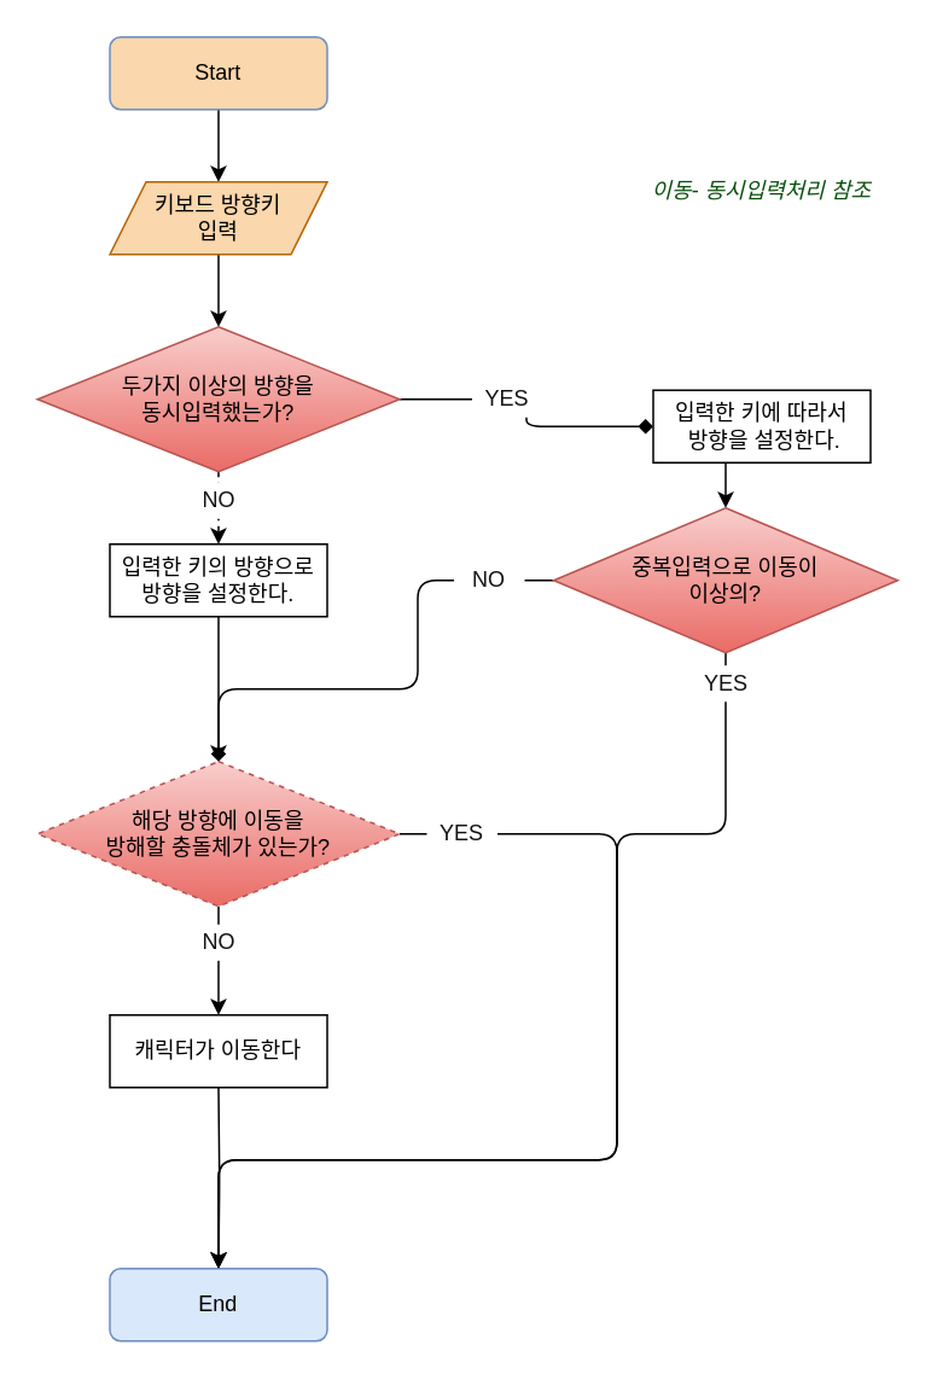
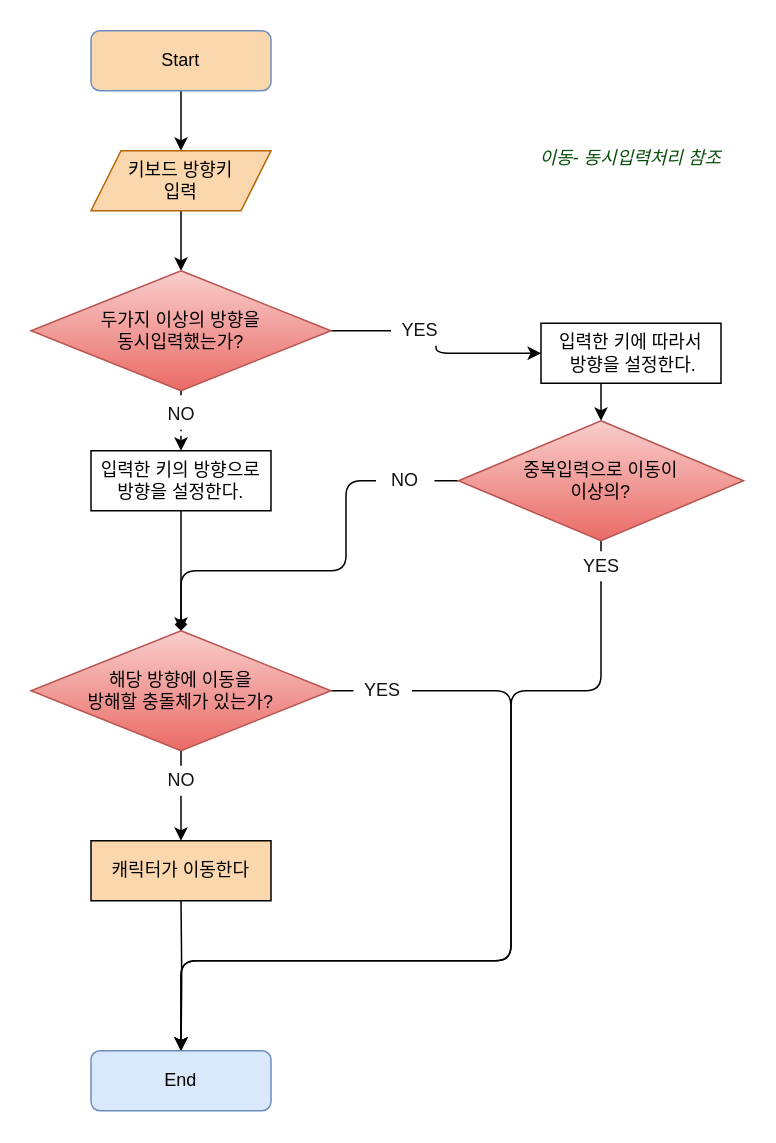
  <mxCell id="0" />
  <mxCell id="1" parent="0" />
  <mxCell id="2" style="edgeStyle=orthogonalEdgeStyle;rounded=1;sketch=0;jumpStyle=none;orthogonalLoop=1;jettySize=auto;html=1;exitX=1;exitY=0.5;exitDx=0;exitDy=0;shadow=0;strokeColor=#000000;fontColor=#121212;" parent="1" source="16" edge="1"><mxGeometry relative="1" as="geometry"><mxPoint x="120" y="700" as="targetPoint" /><Array as="points"><mxPoint x="340" y="460" /><mxPoint x="340" y="640" /><mxPoint x="120" y="640" /></Array></mxGeometry></mxCell>
- <mxCell id="3" style="edgeStyle=orthogonalEdgeStyle;rounded=1;sketch=0;jumpStyle=none;orthogonalLoop=1;jettySize=auto;html=1;exitX=1;exitY=0.5;exitDx=0;exitDy=0;shadow=0;fontColor=#121212;endArrow=diamond;" parent="1" source="9" target="11" edge="1"><mxGeometry relative="1" as="geometry" /></mxCell>
+ <mxCell id="3" style="edgeStyle=orthogonalEdgeStyle;rounded=1;sketch=0;jumpStyle=none;orthogonalLoop=1;jettySize=auto;html=1;exitX=1;exitY=0.5;exitDx=0;exitDy=0;shadow=0;fontColor=#121212;" parent="1" source="9" target="11" edge="1"><mxGeometry relative="1" as="geometry" /></mxCell>
  <mxCell id="4" style="edgeStyle=orthogonalEdgeStyle;rounded=0;orthogonalLoop=1;jettySize=auto;html=1;exitX=0.5;exitY=1;exitDx=0;exitDy=0;entryX=0.5;entryY=0;entryDx=0;entryDy=0;" parent="1" source="5" edge="1"><mxGeometry relative="1" as="geometry"><mxPoint x="120" y="100" as="targetPoint" /></mxGeometry></mxCell>
  <mxCell id="5" value="Start" style="rounded=1;whiteSpace=wrap;html=1;fillColor=#fad7ac;strokeColor=#6c8ebf;" parent="1" vertex="1"><mxGeometry x="60" y="20" width="120" height="40" as="geometry" /></mxCell>
  <mxCell id="6" style="edgeStyle=orthogonalEdgeStyle;rounded=0;orthogonalLoop=1;jettySize=auto;html=1;exitX=0.5;exitY=1;exitDx=0;exitDy=0;entryX=0.5;entryY=0;entryDx=0;entryDy=0;" parent="1" source="7" edge="1"><mxGeometry relative="1" as="geometry"><mxPoint x="120" y="180" as="targetPoint" /></mxGeometry></mxCell>
  <mxCell id="7" value="키보드 방향키&lt;br&gt;입력" style="shape=parallelogram;perimeter=parallelogramPerimeter;whiteSpace=wrap;html=1;fixedSize=1;fillColor=#fad7ac;strokeColor=#b46504;" parent="1" vertex="1"><mxGeometry x="60" y="100" width="120" height="40" as="geometry" /></mxCell>
  <mxCell id="8" style="edgeStyle=orthogonalEdgeStyle;rounded=0;orthogonalLoop=1;jettySize=auto;html=1;exitX=0.5;exitY=1;exitDx=0;exitDy=0;dashed=1;" parent="1" source="9" target="13" edge="1"><mxGeometry relative="1" as="geometry" /></mxCell>
  <mxCell id="9" value="두가지 이상의 방향을&lt;br&gt;동시입력했는가?" style="rhombus;whiteSpace=wrap;html=1;fillColor=#f8cecc;strokeColor=#b85450;gradientColor=#ea6b66;" parent="1" vertex="1"><mxGeometry x="20" y="180" width="200" height="80" as="geometry" /></mxCell>
  <mxCell id="10" style="edgeStyle=orthogonalEdgeStyle;rounded=0;orthogonalLoop=1;jettySize=auto;html=1;exitX=0.5;exitY=1;exitDx=0;exitDy=0;entryX=0.5;entryY=0;entryDx=0;entryDy=0;fontColor=#074F0C;" parent="1" source="11" target="19" edge="1"><mxGeometry relative="1" as="geometry" /></mxCell>
  <mxCell id="11" value="입력한 키에 따라서&lt;br&gt;&amp;nbsp;방향을 설정한다." style="rounded=0;whiteSpace=wrap;html=1;" parent="1" vertex="1"><mxGeometry x="360" y="215" width="120" height="40" as="geometry" /></mxCell>
  <mxCell id="12" style="edgeStyle=orthogonalEdgeStyle;rounded=0;orthogonalLoop=1;jettySize=auto;html=1;exitX=0.5;exitY=1;exitDx=0;exitDy=0;entryX=0.5;entryY=0;entryDx=0;entryDy=0;fontColor=#074F0C;endArrow=diamond;" parent="1" source="13" target="16" edge="1"><mxGeometry relative="1" as="geometry" /></mxCell>
  <mxCell id="13" value="입력한 키의 방향으로&lt;br&gt;방향을 설정한다." style="rounded=0;whiteSpace=wrap;html=1;" parent="1" vertex="1"><mxGeometry x="60" y="300" width="120" height="40" as="geometry" /></mxCell>
  <mxCell id="14" value="이동- 동시입력처리 참조" style="text;html=1;strokeColor=none;fillColor=none;align=center;verticalAlign=middle;whiteSpace=wrap;rounded=0;fontStyle=2;fontColor=#074F0C;" parent="1" vertex="1"><mxGeometry x="350" y="95" width="140" height="20" as="geometry" /></mxCell>
  <mxCell id="15" style="edgeStyle=orthogonalEdgeStyle;rounded=1;sketch=0;jumpStyle=none;orthogonalLoop=1;jettySize=auto;html=1;exitX=0.5;exitY=1;exitDx=0;exitDy=0;shadow=0;fontColor=#121212;" parent="1" source="16" edge="1"><mxGeometry relative="1" as="geometry"><mxPoint x="120" y="560" as="targetPoint" /></mxGeometry></mxCell>
- <mxCell id="16" value="&lt;font color=&quot;#000000&quot;&gt;해당 방향에 이동을&lt;br&gt;방해할 충돌체가 있는가?&lt;/font&gt;" style="rhombus;whiteSpace=wrap;html=1;gradientColor=#ea6b66;fillColor=#f8cecc;strokeColor=#b85450;dashed=1;" parent="1" vertex="1"><mxGeometry x="20" y="420" width="200" height="80" as="geometry" /></mxCell>
+ <mxCell id="16" value="&lt;font color=&quot;#000000&quot;&gt;해당 방향에 이동을&lt;br&gt;방해할 충돌체가 있는가?&lt;/font&gt;" style="rhombus;whiteSpace=wrap;html=1;gradientColor=#ea6b66;fillColor=#f8cecc;strokeColor=#b85450;" parent="1" vertex="1"><mxGeometry x="20" y="420" width="200" height="80" as="geometry" /></mxCell>
  <mxCell id="17" style="edgeStyle=orthogonalEdgeStyle;orthogonalLoop=1;jettySize=auto;html=1;entryX=0.5;entryY=0;entryDx=0;entryDy=0;fontColor=#074F0C;sketch=0;shadow=0;jumpStyle=none;rounded=1;exitX=0;exitY=0.5;exitDx=0;exitDy=0;" parent="1" source="19" target="16" edge="1"><mxGeometry relative="1" as="geometry"><Array as="points"><mxPoint x="230" y="320" /><mxPoint x="230" y="380" /><mxPoint x="120" y="380" /></Array></mxGeometry></mxCell>
  <mxCell id="18" style="edgeStyle=orthogonalEdgeStyle;rounded=1;orthogonalLoop=1;jettySize=auto;html=1;exitX=0.5;exitY=1;exitDx=0;exitDy=0;entryX=0.5;entryY=0;entryDx=0;entryDy=0;" edge="1" parent="1" source="19" target="20"><mxGeometry relative="1" as="geometry"><Array as="points"><mxPoint x="400" y="460" /><mxPoint x="340" y="460" /><mxPoint x="340" y="640" /><mxPoint x="120" y="640" /></Array></mxGeometry></mxCell>
  <mxCell id="19" value="중복입력으로 이동이&lt;br&gt;이상의?" style="rhombus;whiteSpace=wrap;html=1;gradientColor=#ea6b66;fillColor=#f8cecc;strokeColor=#b85450;" parent="1" vertex="1"><mxGeometry x="305" y="280" width="190" height="80" as="geometry" /></mxCell>
  <mxCell id="20" value="End" style="rounded=1;whiteSpace=wrap;html=1;fillColor=#dae8fc;strokeColor=#6c8ebf;" parent="1" vertex="1"><mxGeometry x="60" y="700" width="120" height="40" as="geometry" /></mxCell>
  <mxCell id="21" value="YES" style="text;html=1;strokeColor=none;align=center;verticalAlign=middle;whiteSpace=wrap;rounded=0;fontColor=#121212;fillColor=#ffffff;" parent="1" vertex="1"><mxGeometry x="260" y="210" width="39" height="20" as="geometry" /></mxCell>
  <mxCell id="22" value="NO" style="text;html=1;strokeColor=none;align=center;verticalAlign=middle;whiteSpace=wrap;rounded=0;fontColor=#121212;fillColor=#ffffff;" parent="1" vertex="1"><mxGeometry x="100.5" y="266" width="39" height="20" as="geometry" /></mxCell>
  <mxCell id="23" value="NO" style="text;html=1;strokeColor=none;align=center;verticalAlign=middle;whiteSpace=wrap;rounded=0;fontColor=#121212;fillColor=#ffffff;" parent="1" vertex="1"><mxGeometry x="250" y="310" width="39" height="20" as="geometry" /></mxCell>
  <mxCell id="24" value="YES" style="text;html=1;strokeColor=none;align=center;verticalAlign=middle;whiteSpace=wrap;rounded=0;fontColor=#121212;fillColor=#ffffff;" parent="1" vertex="1"><mxGeometry x="380.5" y="367" width="39" height="20" as="geometry" /></mxCell>
  <mxCell id="25" style="edgeStyle=orthogonalEdgeStyle;rounded=1;sketch=0;jumpStyle=none;orthogonalLoop=1;jettySize=auto;html=1;exitX=0.5;exitY=1;exitDx=0;exitDy=0;shadow=0;strokeColor=#000000;fontColor=#121212;entryX=0.5;entryY=0;entryDx=0;entryDy=0;" parent="1" target="20" edge="1"><mxGeometry relative="1" as="geometry"><mxPoint x="120" y="660" as="targetPoint" /><mxPoint x="120" y="600" as="sourcePoint" /></mxGeometry></mxCell>
  <mxCell id="26" value="YES" style="text;html=1;strokeColor=none;align=center;verticalAlign=middle;whiteSpace=wrap;rounded=0;fontColor=#121212;fillColor=#ffffff;" parent="1" vertex="1"><mxGeometry x="235" y="450" width="39" height="20" as="geometry" /></mxCell>
  <mxCell id="27" value="NO" style="text;html=1;strokeColor=none;align=center;verticalAlign=middle;whiteSpace=wrap;rounded=0;fontColor=#121212;fillColor=#ffffff;" parent="1" vertex="1"><mxGeometry x="100.5" y="510" width="39" height="20" as="geometry" /></mxCell>
- <mxCell id="28" value="캐릭터가 이동한다" style="rounded=0;whiteSpace=wrap;html=1;shadow=0;fillColor=#ffffff;" vertex="1" parent="1"><mxGeometry x="60" y="560" width="120" height="40" as="geometry" /></mxCell>
+ <mxCell id="28" value="캐릭터가 이동한다" style="rounded=0;whiteSpace=wrap;html=1;shadow=0;fillColor=#fad7ac;" vertex="1" parent="1"><mxGeometry x="60" y="560" width="120" height="40" as="geometry" /></mxCell>
